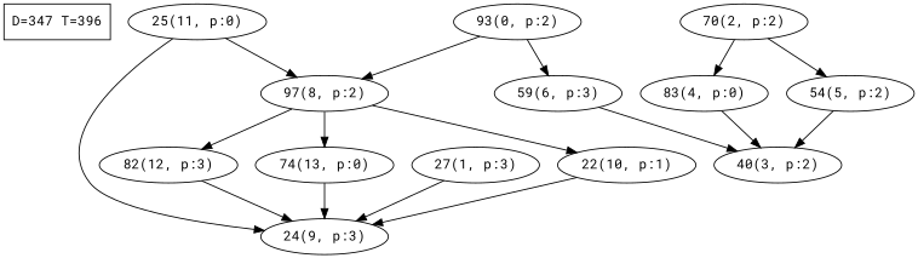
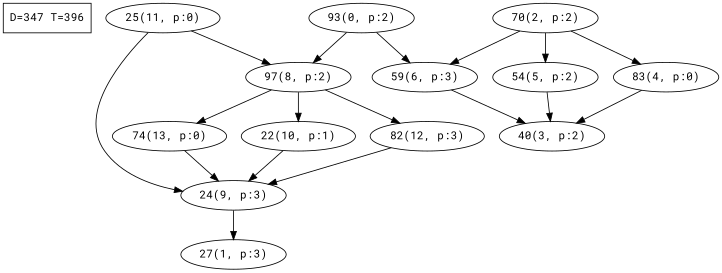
  digraph {
    fontname="Roboto Mono"
    node [fontname="Roboto Mono"]
    edge [fontname="Roboto Mono"]
    n1 [label="D=347 T=396" shape=box]
    n2 [label="93(0, p:2)"]
    n3 [label="97(8, p:2)"]
    n4 [label="59(6, p:3)"]
    n5 [label="70(2, p:2)"]
    n6 [label="83(4, p:0)"]
    n7 [label="54(5, p:2)"]
    n8 [label="22(10, p:1)"]
    n9 [label="82(12, p:3)"]
    n10 [label="74(13, p:0)"]
    n11 [label="27(1, p:3)"]
    n12 [label="40(3, p:2)"]
    n13 [label="24(9, p:3)"]
    n14 [label="25(11, p:0)"]
    n2 -> n3
    n2 -> n4
    n3 -> n8
    n3 -> n9
    n3 -> n10
    n4 -> n12
+   n5 -> n4
    n5 -> n6
    n5 -> n7
    n6 -> n12
    n7 -> n12
    n8 -> n13
    n9 -> n13
    n10 -> n13
-   n11 -> n13
+   n13 -> n11
    n14 -> n3
    n14 -> n13
  }
